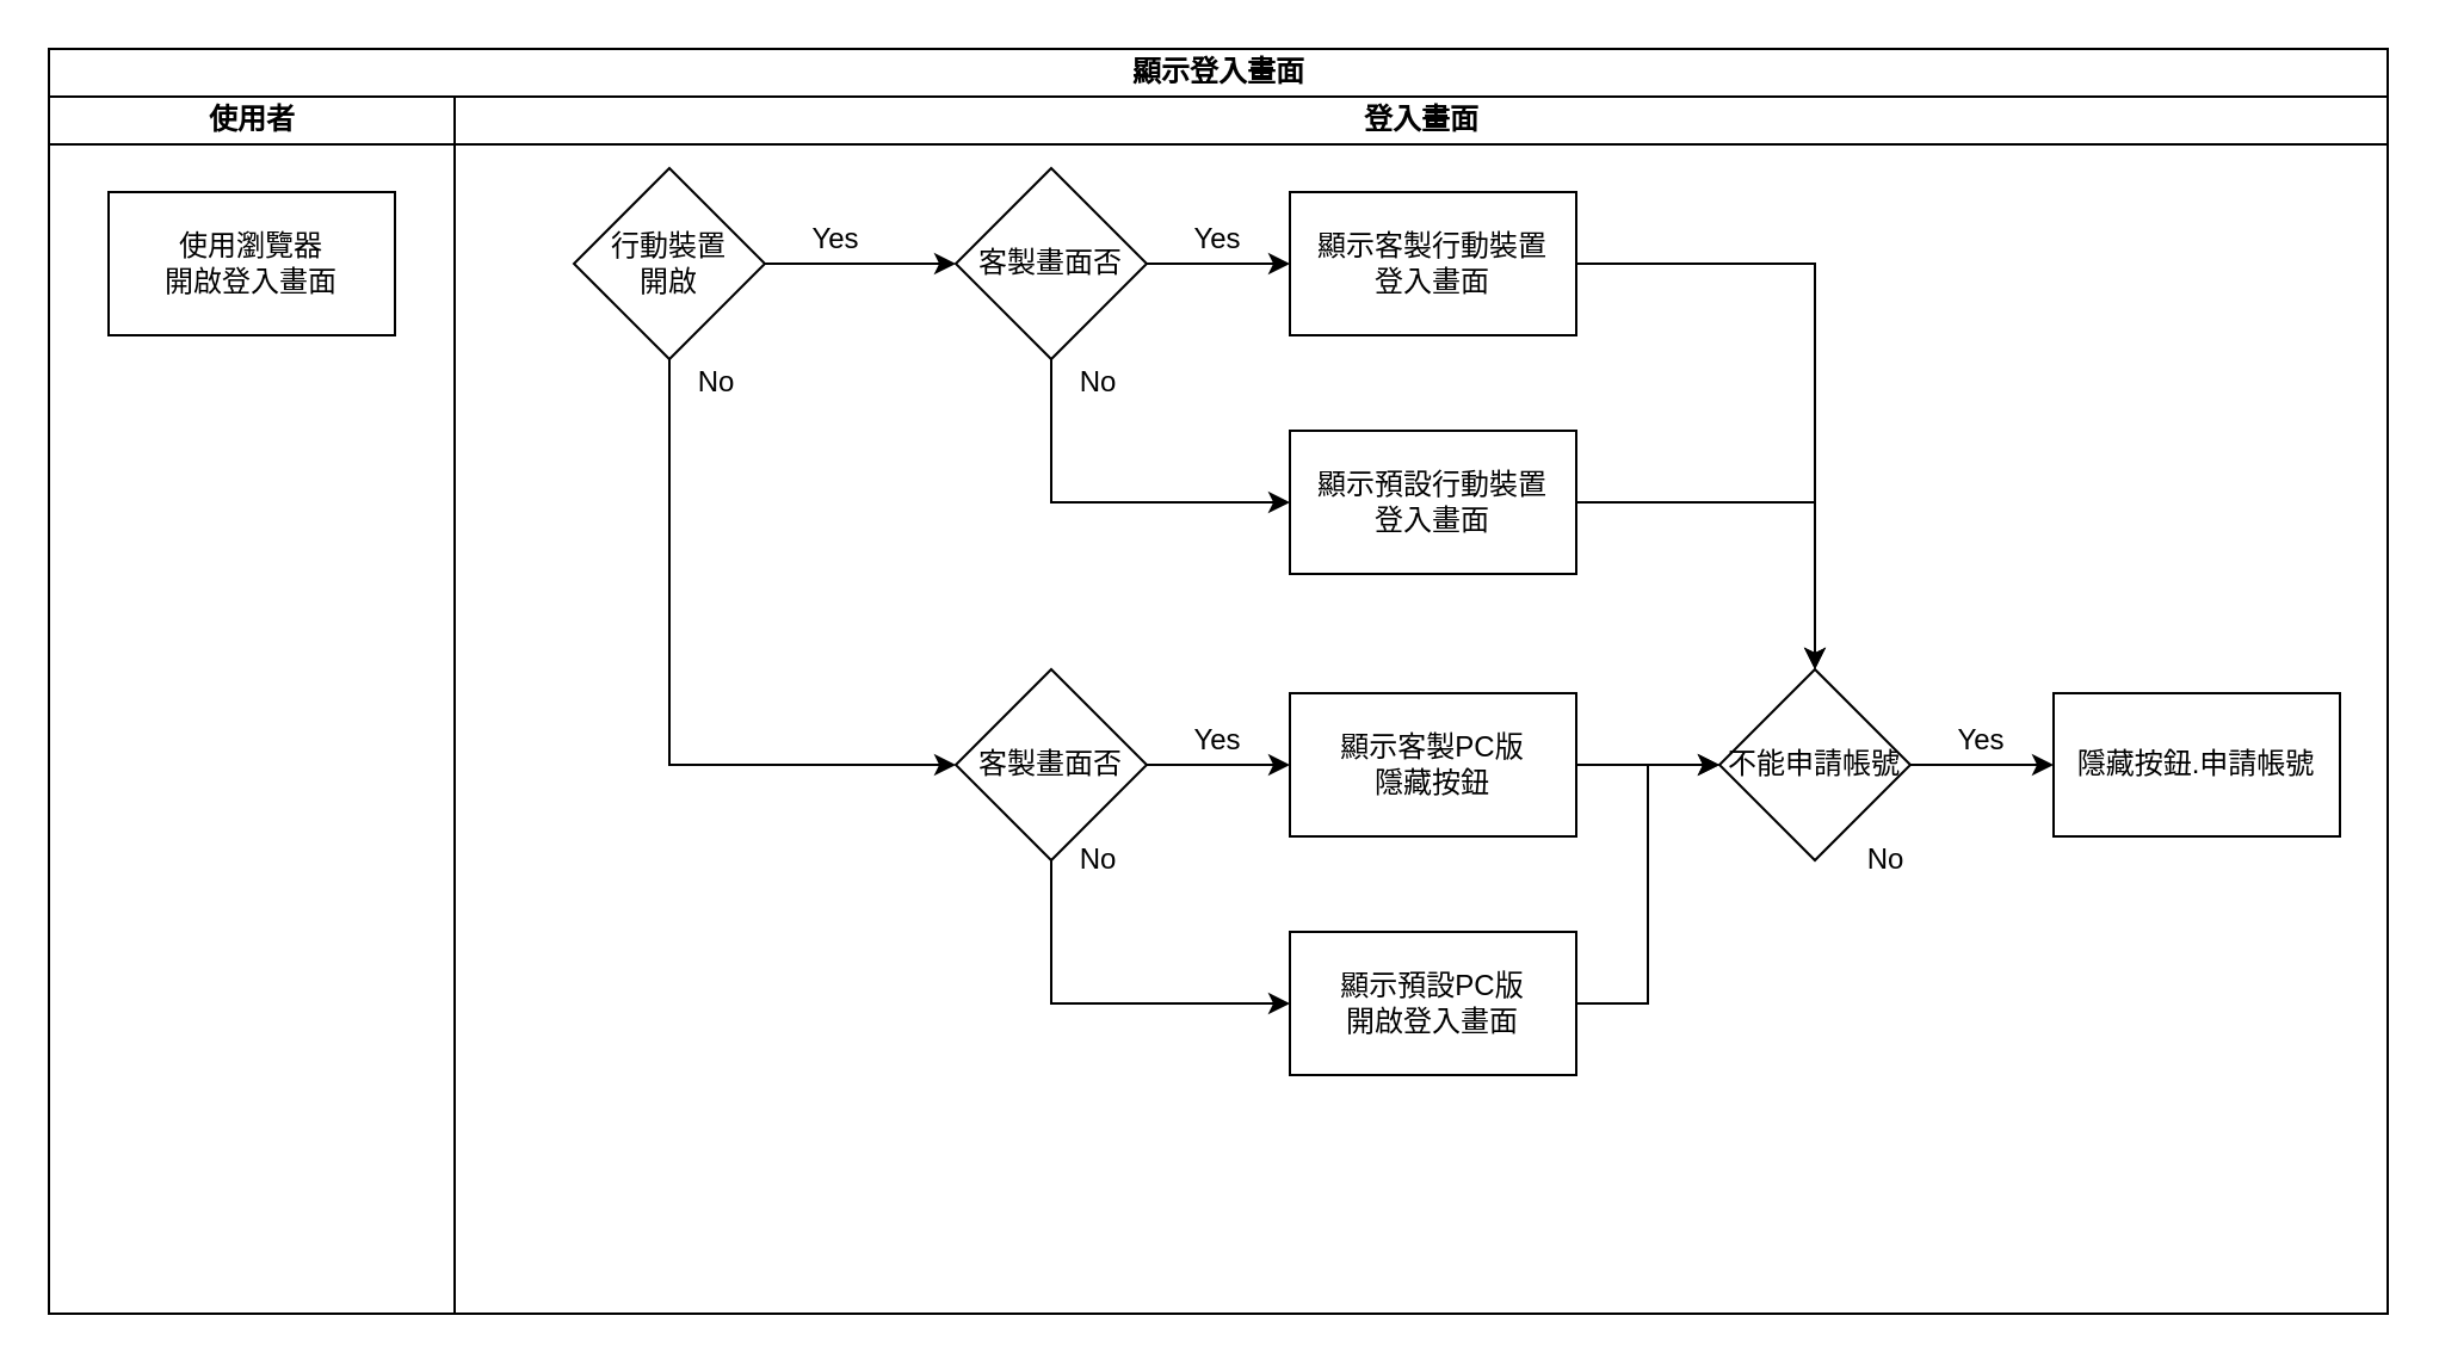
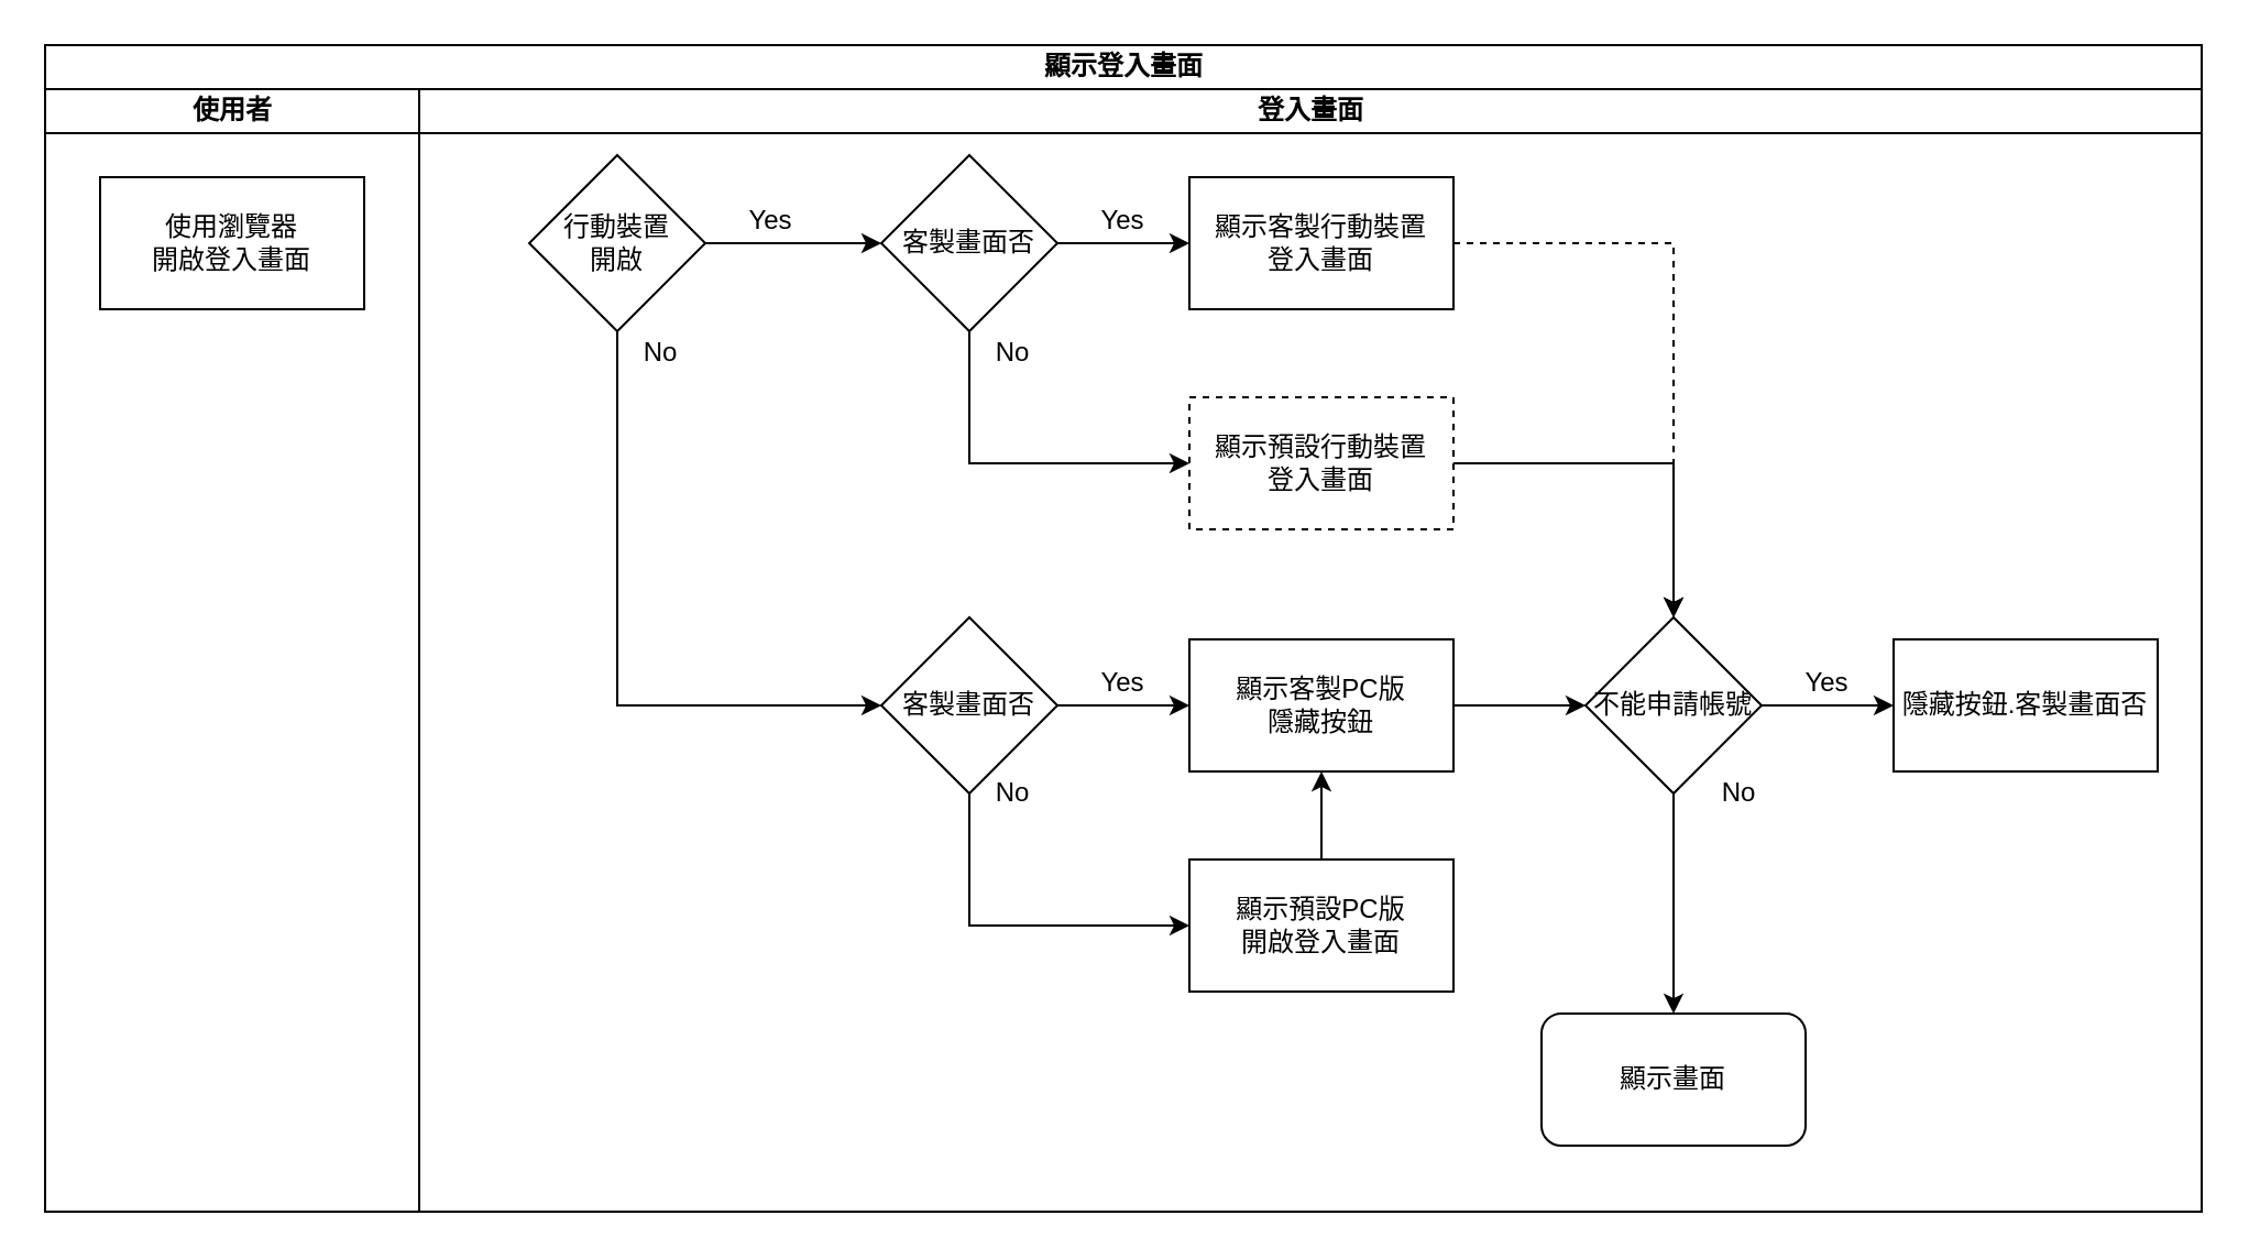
  <mxCell id="0" />
  <mxCell id="1" parent="0" />
  <mxCell id="2" value="顯示登入畫面" style="swimlane;html=1;childLayout=stackLayout;resizeParent=1;resizeParentMax=0;startSize=20;" vertex="1" parent="1"><mxGeometry x="20" y="20" width="980" height="530" as="geometry" /></mxCell>
  <mxCell id="3" value="使用者" style="swimlane;html=1;startSize=20;" vertex="1" parent="2"><mxGeometry y="20" width="170" height="510" as="geometry" /></mxCell>
  <mxCell id="4" value="使用瀏覽器&lt;br&gt;開啟登入畫面" style="whiteSpace=wrap;html=1;rounded=0;" vertex="1" parent="3"><mxGeometry x="25" y="40" width="120" height="60" as="geometry" /></mxCell>
  <mxCell id="5" value="登入畫面" style="swimlane;html=1;startSize=20;" vertex="1" parent="2"><mxGeometry x="170" y="20" width="810" height="510" as="geometry" /></mxCell>
  <mxCell id="6" style="edgeStyle=orthogonalEdgeStyle;rounded=0;orthogonalLoop=1;jettySize=auto;html=1;entryX=0;entryY=0.5;entryDx=0;entryDy=0;exitX=0.5;exitY=1;exitDx=0;exitDy=0;" edge="1" parent="5" source="7" target="11"><mxGeometry relative="1" as="geometry" /></mxCell>
  <mxCell id="7" value="行動裝置&lt;br&gt;開啟" style="rhombus;whiteSpace=wrap;html=1;" vertex="1" parent="5"><mxGeometry x="50" y="30" width="80" height="80" as="geometry" /></mxCell>
  <mxCell id="8" value="No" style="text;html=1;strokeColor=none;fillColor=none;align=center;verticalAlign=middle;whiteSpace=wrap;rounded=0;" vertex="1" parent="5"><mxGeometry x="90" y="110" width="40" height="20" as="geometry" /></mxCell>
  <mxCell id="9" value="Yes" style="text;html=1;strokeColor=none;fillColor=none;align=center;verticalAlign=middle;whiteSpace=wrap;rounded=0;" vertex="1" parent="5"><mxGeometry x="140" y="50" width="40" height="20" as="geometry" /></mxCell>
  <mxCell id="10" style="edgeStyle=orthogonalEdgeStyle;rounded=0;orthogonalLoop=1;jettySize=auto;html=1;exitX=0.5;exitY=1;exitDx=0;exitDy=0;entryX=0;entryY=0.5;entryDx=0;entryDy=0;" edge="1" parent="5" source="11" target="21"><mxGeometry relative="1" as="geometry" /></mxCell>
  <mxCell id="11" value="&lt;span&gt;客製畫面否&lt;/span&gt;" style="rhombus;whiteSpace=wrap;html=1;" vertex="1" parent="5"><mxGeometry x="210" y="240" width="80" height="80" as="geometry" /></mxCell>
+ <mxCell id="12" style="edgeStyle=orthogonalEdgeStyle;rounded=0;orthogonalLoop=1;jettySize=auto;html=1;" edge="1" parent="5" source="29" target="25"><mxGeometry relative="1" as="geometry" /></mxCell>
  <mxCell id="13" value="" style="edgeStyle=orthogonalEdgeStyle;rounded=0;orthogonalLoop=1;jettySize=auto;html=1;" edge="1" parent="5" source="11" target="22"><mxGeometry relative="1" as="geometry" /></mxCell>
  <mxCell id="14" value="" style="edgeStyle=orthogonalEdgeStyle;rounded=0;orthogonalLoop=1;jettySize=auto;html=1;" edge="1" parent="5" source="22" target="29"><mxGeometry relative="1" as="geometry" /></mxCell>
  <mxCell id="15" value="" style="edgeStyle=orthogonalEdgeStyle;rounded=0;orthogonalLoop=1;jettySize=auto;html=1;" edge="1" parent="5" source="29" target="28"><mxGeometry relative="1" as="geometry" /></mxCell>
- <mxCell id="16" style="edgeStyle=orthogonalEdgeStyle;rounded=0;orthogonalLoop=1;jettySize=auto;html=1;entryX=0;entryY=0.5;entryDx=0;entryDy=0;" edge="1" parent="5" source="21" target="29"><mxGeometry relative="1" as="geometry" /></mxCell>
+ <mxCell id="16" style="edgeStyle=orthogonalEdgeStyle;rounded=0;orthogonalLoop=1;jettySize=auto;html=1;" edge="1" parent="5" source="21" target="22"><mxGeometry relative="1" as="geometry" /></mxCell>
  <mxCell id="17" value="No" style="text;html=1;strokeColor=none;fillColor=none;align=center;verticalAlign=middle;whiteSpace=wrap;rounded=0;" vertex="1" parent="5"><mxGeometry x="250" y="110" width="40" height="20" as="geometry" /></mxCell>
  <mxCell id="18" value="No" style="text;html=1;strokeColor=none;fillColor=none;align=center;verticalAlign=middle;whiteSpace=wrap;rounded=0;" vertex="1" parent="5"><mxGeometry x="250" y="310" width="40" height="20" as="geometry" /></mxCell>
  <mxCell id="19" value="Yes" style="text;html=1;strokeColor=none;fillColor=none;align=center;verticalAlign=middle;whiteSpace=wrap;rounded=0;" vertex="1" parent="5"><mxGeometry x="300" y="50" width="40" height="20" as="geometry" /></mxCell>
  <mxCell id="20" value="Yes" style="text;html=1;strokeColor=none;fillColor=none;align=center;verticalAlign=middle;whiteSpace=wrap;rounded=0;" vertex="1" parent="5"><mxGeometry x="300" y="260" width="40" height="20" as="geometry" /></mxCell>
  <mxCell id="21" value="顯示預設PC版&lt;br&gt;開啟登入畫面" style="whiteSpace=wrap;html=1;" vertex="1" parent="5"><mxGeometry x="350" y="350" width="120" height="60" as="geometry" /></mxCell>
  <mxCell id="22" value="&lt;span&gt;顯示客製PC版&lt;/span&gt;&lt;br&gt;&lt;span&gt;隱藏按鈕&lt;/span&gt;" style="whiteSpace=wrap;html=1;" vertex="1" parent="5"><mxGeometry x="350" y="250" width="120" height="60" as="geometry" /></mxCell>
  <mxCell id="23" style="edgeStyle=orthogonalEdgeStyle;rounded=0;orthogonalLoop=1;jettySize=auto;html=1;" edge="1" parent="5" source="24" target="29"><mxGeometry relative="1" as="geometry" /></mxCell>
- <mxCell id="24" value="顯示預設行動裝置&lt;br&gt;登入畫面" style="whiteSpace=wrap;html=1;" vertex="1" parent="5"><mxGeometry x="350" y="140" width="120" height="60" as="geometry" /></mxCell>
+ <mxCell id="24" value="顯示預設行動裝置&lt;br&gt;登入畫面" style="whiteSpace=wrap;html=1;dashed=1;" vertex="1" parent="5"><mxGeometry x="350" y="140" width="120" height="60" as="geometry" /></mxCell>
+ <mxCell id="25" value="顯示畫面" style="rounded=1;whiteSpace=wrap;html=1;" vertex="1" parent="5"><mxGeometry x="510" y="420" width="120" height="60" as="geometry" /></mxCell>
  <mxCell id="26" value="No" style="text;html=1;strokeColor=none;fillColor=none;align=center;verticalAlign=middle;whiteSpace=wrap;rounded=0;" vertex="1" parent="5"><mxGeometry x="580" y="310" width="40" height="20" as="geometry" /></mxCell>
  <mxCell id="27" value="Yes" style="text;html=1;strokeColor=none;fillColor=none;align=center;verticalAlign=middle;whiteSpace=wrap;rounded=0;" vertex="1" parent="5"><mxGeometry x="620" y="260" width="40" height="20" as="geometry" /></mxCell>
- <mxCell id="28" value="隱藏按鈕.申請帳號" style="whiteSpace=wrap;html=1;" vertex="1" parent="5"><mxGeometry x="670" y="250" width="120" height="60" as="geometry" /></mxCell>
+ <mxCell id="28" value="隱藏按鈕.客製畫面否" style="whiteSpace=wrap;html=1;" vertex="1" parent="5"><mxGeometry x="670" y="250" width="120" height="60" as="geometry" /></mxCell>
  <mxCell id="29" value="不能申請帳號" style="rhombus;whiteSpace=wrap;html=1;" vertex="1" parent="5"><mxGeometry x="530" y="240" width="80" height="80" as="geometry" /></mxCell>
  <mxCell id="30" value="" style="edgeStyle=orthogonalEdgeStyle;rounded=0;orthogonalLoop=1;jettySize=auto;html=1;" edge="1" parent="1" source="32" target="35"><mxGeometry relative="1" as="geometry" /></mxCell>
  <mxCell id="31" style="edgeStyle=orthogonalEdgeStyle;rounded=0;orthogonalLoop=1;jettySize=auto;html=1;entryX=0;entryY=0.5;entryDx=0;entryDy=0;exitX=0.5;exitY=1;exitDx=0;exitDy=0;" edge="1" parent="1" source="32" target="24"><mxGeometry relative="1" as="geometry" /></mxCell>
  <mxCell id="32" value="客製畫面否" style="rhombus;whiteSpace=wrap;html=1;" vertex="1" parent="1"><mxGeometry x="400" y="70" width="80" height="80" as="geometry" /></mxCell>
  <mxCell id="33" value="" style="edgeStyle=orthogonalEdgeStyle;rounded=0;orthogonalLoop=1;jettySize=auto;html=1;" edge="1" parent="1" source="7" target="32"><mxGeometry relative="1" as="geometry" /></mxCell>
- <mxCell id="34" style="edgeStyle=orthogonalEdgeStyle;rounded=0;orthogonalLoop=1;jettySize=auto;html=1;" edge="1" parent="1" source="35" target="29"><mxGeometry relative="1" as="geometry" /></mxCell>
+ <mxCell id="34" style="edgeStyle=orthogonalEdgeStyle;rounded=0;orthogonalLoop=1;jettySize=auto;html=1;dashed=1;" edge="1" parent="1" source="35" target="29"><mxGeometry relative="1" as="geometry" /></mxCell>
  <mxCell id="35" value="顯示客製行動裝置&lt;br&gt;登入畫面" style="whiteSpace=wrap;html=1;" vertex="1" parent="1"><mxGeometry x="540" y="80" width="120" height="60" as="geometry" /></mxCell>
